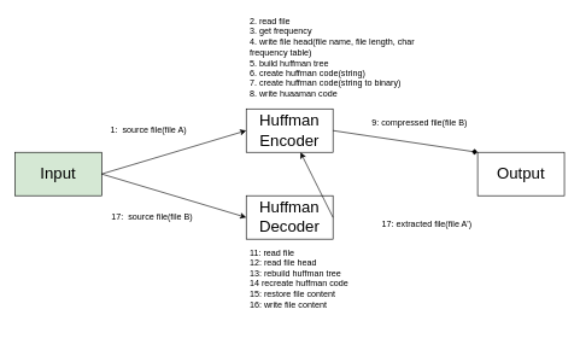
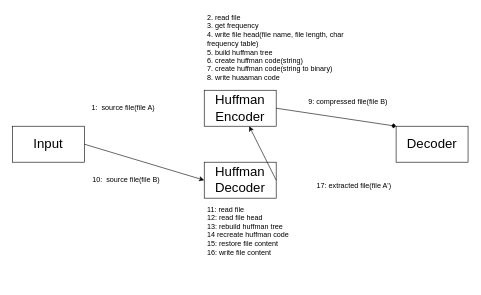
  <mxCell id="0" />
  <mxCell id="1" parent="0" />
  <mxCell id="2" value="&lt;font style=&quot;font-size: 22px&quot;&gt;Huffman Encoder&lt;/font&gt;" style="rounded=0;whiteSpace=wrap;html=1;" vertex="1" parent="1"><mxGeometry x="340" y="150" width="120" height="60" as="geometry" /></mxCell>
- <mxCell id="3" value="&lt;font style=&quot;font-size: 22px&quot;&gt;Input&lt;/font&gt;" style="rounded=0;whiteSpace=wrap;html=1;fillColor=#d5e8d4;" vertex="1" parent="1"><mxGeometry x="20" y="210" width="120" height="60" as="geometry" /></mxCell>
+ <mxCell id="3" value="&lt;font style=&quot;font-size: 22px&quot;&gt;Input&lt;/font&gt;" style="rounded=0;whiteSpace=wrap;html=1;" vertex="1" parent="1"><mxGeometry x="20" y="210" width="120" height="60" as="geometry" /></mxCell>
  <mxCell id="4" value="&lt;font style=&quot;font-size: 22px&quot;&gt;Huffman Decoder&lt;/font&gt;" style="rounded=0;whiteSpace=wrap;html=1;" vertex="1" parent="1"><mxGeometry x="340" y="270" width="120" height="60" as="geometry" /></mxCell>
- <mxCell id="5" value="&lt;font style=&quot;font-size: 22px&quot;&gt;Output&lt;/font&gt;" style="rounded=0;whiteSpace=wrap;html=1;" vertex="1" parent="1"><mxGeometry x="660" y="210" width="120" height="60" as="geometry" /></mxCell>
- <mxCell id="6" value="" style="endArrow=classic;html=1;exitX=1;exitY=0.5;exitDx=0;exitDy=0;entryX=0;entryY=0.5;entryDx=0;entryDy=0;" edge="1" parent="1" source="3" target="2"><mxGeometry width="50" height="50" relative="1" as="geometry"><mxPoint x="520" y="260" as="sourcePoint" /><mxPoint x="570" y="210" as="targetPoint" /></mxGeometry></mxCell>
+ <mxCell id="5" value="&lt;font style=&quot;font-size: 22px&quot;&gt;Decoder&lt;/font&gt;" style="rounded=0;whiteSpace=wrap;html=1;" vertex="1" parent="1"><mxGeometry x="660" y="210" width="120" height="60" as="geometry" /></mxCell>
  <mxCell id="7" value="" style="endArrow=diamond;html=1;exitX=1;exitY=0.5;exitDx=0;exitDy=0;entryX=0;entryY=0;entryDx=0;entryDy=0;" edge="1" parent="1" source="2" target="5"><mxGeometry width="50" height="50" relative="1" as="geometry"><mxPoint x="520" y="260" as="sourcePoint" /><mxPoint x="570" y="210" as="targetPoint" /></mxGeometry></mxCell>
  <mxCell id="8" value="" style="endArrow=classic;html=1;exitX=1;exitY=0.5;exitDx=0;exitDy=0;" edge="1" parent="1" source="4" target="2"><mxGeometry width="50" height="50" relative="1" as="geometry"><mxPoint x="580" y="400" as="sourcePoint" /><mxPoint x="650" y="240" as="targetPoint" /></mxGeometry></mxCell>
  <mxCell id="9" value="" style="endArrow=classic;html=1;exitX=1;exitY=0.5;exitDx=0;exitDy=0;entryX=0;entryY=0.5;entryDx=0;entryDy=0;" edge="1" parent="1" source="3" target="4"><mxGeometry width="50" height="50" relative="1" as="geometry"><mxPoint x="520" y="260" as="sourcePoint" /><mxPoint x="570" y="210" as="targetPoint" /></mxGeometry></mxCell>
  <mxCell id="10" value="9: compressed file(file B)" style="text;html=1;strokeColor=none;fillColor=none;align=center;verticalAlign=middle;whiteSpace=wrap;rounded=0;" vertex="1" parent="1"><mxGeometry x="510" y="160" width="140" height="20" as="geometry" /></mxCell>
  <mxCell id="11" value="1:&amp;nbsp; source file(file A)" style="text;html=1;strokeColor=none;fillColor=none;align=center;verticalAlign=middle;whiteSpace=wrap;rounded=0;" vertex="1" parent="1"><mxGeometry x="150" y="170" width="110" height="20" as="geometry" /></mxCell>
- <mxCell id="12" value="17:&amp;nbsp; source file(file B)" style="text;html=1;strokeColor=none;fillColor=none;align=center;verticalAlign=middle;whiteSpace=wrap;rounded=0;" vertex="1" parent="1"><mxGeometry x="150" y="290" width="120" height="20" as="geometry" /></mxCell>
+ <mxCell id="12" value="10:&amp;nbsp; source file(file B)" style="text;html=1;strokeColor=none;fillColor=none;align=center;verticalAlign=middle;whiteSpace=wrap;rounded=0;" vertex="1" parent="1"><mxGeometry x="150" y="290" width="120" height="20" as="geometry" /></mxCell>
  <mxCell id="13" value="17: extracted file(file A')" style="text;html=1;strokeColor=none;fillColor=none;align=center;verticalAlign=middle;whiteSpace=wrap;rounded=0;" vertex="1" parent="1"><mxGeometry x="525" y="300" width="130" height="20" as="geometry" /></mxCell>
  <mxCell id="14" value="&lt;p&gt;&lt;font style=&quot;font-size: 12px&quot;&gt;2. read file&lt;br&gt;&lt;/font&gt;&lt;font style=&quot;font-size: 12px&quot;&gt;3. get frequency&lt;br&gt;&lt;/font&gt;&lt;font style=&quot;font-size: 12px&quot;&gt;4. write file head(file name, file length, char frequency table)&lt;br&gt;&lt;/font&gt;&lt;font style=&quot;font-size: 12px&quot;&gt;5. build huffman tree&lt;br&gt;&lt;/font&gt;&lt;font style=&quot;font-size: 12px&quot;&gt;6. create huffman code(string)&lt;br&gt;&lt;/font&gt;&lt;font style=&quot;font-size: 12px&quot;&gt;7. create huffman code(string to binary)&lt;br&gt;&lt;/font&gt;&lt;font style=&quot;font-size: 12px&quot;&gt;8. write huaaman code&lt;/font&gt;&lt;/p&gt;" style="text;html=1;strokeColor=none;fillColor=none;spacing=5;spacingTop=-20;whiteSpace=wrap;overflow=hidden;rounded=0;" vertex="1" parent="1"><mxGeometry x="340" width="270" height="130" as="geometry" y="20" /></mxCell>
  <mxCell id="15" value="&lt;p&gt;11: read file&lt;br&gt;12: read file head&lt;br&gt;13: rebuild huffman tree&lt;br&gt;14 recreate huffman code&lt;br&gt;15: restore file content&lt;br&gt;16: write file content&amp;nbsp;&lt;/p&gt;" style="text;html=1;strokeColor=none;fillColor=none;spacing=5;spacingTop=-20;whiteSpace=wrap;overflow=hidden;rounded=0;" vertex="1" parent="1"><mxGeometry x="340" y="340" width="270" height="130" as="geometry" /></mxCell>
